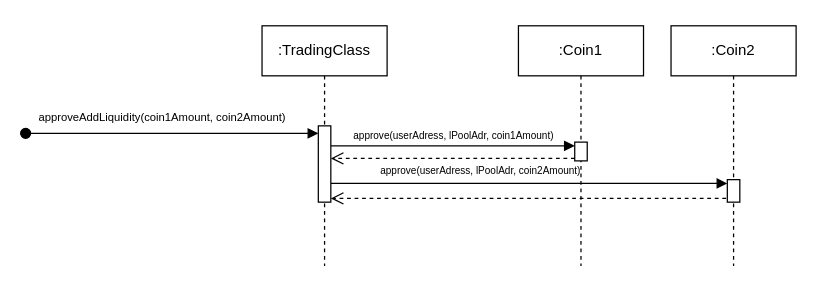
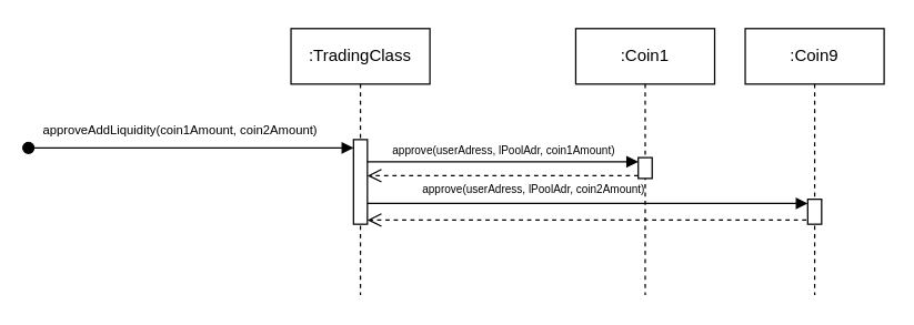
  <mxCell id="0" />
  <mxCell id="1" parent="0" />
  <mxCell id="2" value=":Coin1" style="shape=umlLifeline;perimeter=lifelinePerimeter;whiteSpace=wrap;html=1;container=0;dropTarget=0;collapsible=0;recursiveResize=0;outlineConnect=0;portConstraint=eastwest;newEdgeStyle={&quot;edgeStyle&quot;:&quot;elbowEdgeStyle&quot;,&quot;elbow&quot;:&quot;vertical&quot;,&quot;curved&quot;:0,&quot;rounded&quot;:0};" parent="1" vertex="1"><mxGeometry x="414" y="20" width="100" height="192" as="geometry" /></mxCell>
  <mxCell id="3" value="" style="html=1;points=[];perimeter=orthogonalPerimeter;outlineConnect=0;targetShapes=umlLifeline;portConstraint=eastwest;newEdgeStyle={&quot;edgeStyle&quot;:&quot;elbowEdgeStyle&quot;,&quot;elbow&quot;:&quot;vertical&quot;,&quot;curved&quot;:0,&quot;rounded&quot;:0};" parent="2" vertex="1"><mxGeometry x="45" y="93" width="10" height="15" as="geometry" /></mxCell>
  <mxCell id="4" value="" style="html=1;verticalAlign=bottom;endArrow=open;dashed=1;endSize=8;edgeStyle=elbowEdgeStyle;elbow=vertical;curved=0;rounded=0;" parent="1" edge="1" target="15"><mxGeometry y="-40" relative="1" as="geometry"><mxPoint x="289" y="126" as="targetPoint" /><Array as="points"><mxPoint x="384" y="126" /></Array><mxPoint x="459" y="126" as="sourcePoint" /><mxPoint as="offset" /></mxGeometry></mxCell>
- <mxCell id="5" value="&lt;div&gt;:Coin2&lt;/div&gt;" style="shape=umlLifeline;perimeter=lifelinePerimeter;whiteSpace=wrap;html=1;container=0;dropTarget=0;collapsible=0;recursiveResize=0;outlineConnect=0;portConstraint=eastwest;newEdgeStyle={&quot;edgeStyle&quot;:&quot;elbowEdgeStyle&quot;,&quot;elbow&quot;:&quot;vertical&quot;,&quot;curved&quot;:0,&quot;rounded&quot;:0};" parent="1" vertex="1"><mxGeometry x="536" y="20" width="100" height="192" as="geometry" /></mxCell>
+ <mxCell id="5" value="&lt;div&gt;:Coin9&lt;/div&gt;" style="shape=umlLifeline;perimeter=lifelinePerimeter;whiteSpace=wrap;html=1;container=0;dropTarget=0;collapsible=0;recursiveResize=0;outlineConnect=0;portConstraint=eastwest;newEdgeStyle={&quot;edgeStyle&quot;:&quot;elbowEdgeStyle&quot;,&quot;elbow&quot;:&quot;vertical&quot;,&quot;curved&quot;:0,&quot;rounded&quot;:0};" parent="1" vertex="1"><mxGeometry x="536" y="20" width="100" height="192" as="geometry" /></mxCell>
  <mxCell id="6" value="" style="html=1;points=[];perimeter=orthogonalPerimeter;outlineConnect=0;targetShapes=umlLifeline;portConstraint=eastwest;newEdgeStyle={&quot;edgeStyle&quot;:&quot;elbowEdgeStyle&quot;,&quot;elbow&quot;:&quot;vertical&quot;,&quot;curved&quot;:0,&quot;rounded&quot;:0};" parent="5" vertex="1"><mxGeometry x="45" y="123" width="10" height="18" as="geometry" /></mxCell>
  <mxCell id="7" value="&lt;font style=&quot;font-size: 8px;&quot;&gt;approve(userAdress, lPoolAdr, coin2Amount)&lt;/font&gt;" style="text;whiteSpace=wrap;html=1;" vertex="1" parent="1"><mxGeometry x="302" y="121" width="170" height="40" as="geometry" /></mxCell>
  <mxCell id="8" value="" style="endArrow=classic;html=1;rounded=0;" edge="1" parent="1" source="7"><mxGeometry width="50" height="50" relative="1" as="geometry"><mxPoint x="422" y="178" as="sourcePoint" /><mxPoint x="472" y="128" as="targetPoint" /></mxGeometry></mxCell>
  <mxCell id="9" value="" style="html=1;verticalAlign=bottom;endArrow=block;edgeStyle=elbowEdgeStyle;elbow=vertical;curved=0;rounded=0;" edge="1" parent="1" source="15" target="6"><mxGeometry x="1" y="-50" relative="1" as="geometry"><mxPoint x="290" y="146" as="sourcePoint" /><Array as="points"><mxPoint x="375" y="146" /></Array><mxPoint x="47" y="-32" as="offset" /><mxPoint x="524" y="152" as="targetPoint" /></mxGeometry></mxCell>
  <mxCell id="10" value="" style="html=1;verticalAlign=bottom;endArrow=open;dashed=1;endSize=8;edgeStyle=elbowEdgeStyle;elbow=vertical;curved=0;rounded=0;" edge="1" parent="1" target="15"><mxGeometry y="-40" relative="1" as="geometry"><mxPoint x="289" y="158" as="targetPoint" /><Array as="points"><mxPoint x="505" y="158" /></Array><mxPoint x="580" y="158" as="sourcePoint" /><mxPoint as="offset" /></mxGeometry></mxCell>
  <mxCell id="11" value="&lt;font style=&quot;font-size: 8px;&quot;&gt;approve(userAdress, lPoolAdr, coin1Amount)&lt;/font&gt;" style="html=1;verticalAlign=bottom;endArrow=block;edgeStyle=elbowEdgeStyle;elbow=vertical;curved=0;rounded=0;" edge="1" parent="1" source="15"><mxGeometry relative="1" as="geometry"><mxPoint x="289" y="116" as="sourcePoint" /><Array as="points"><mxPoint x="374" y="116" /></Array><mxPoint as="offset" /><mxPoint x="459" y="116" as="targetPoint" /></mxGeometry></mxCell>
  <mxCell id="12" value="" style="html=1;verticalAlign=bottom;startArrow=oval;endArrow=block;startSize=8;edgeStyle=elbowEdgeStyle;elbow=vertical;curved=0;rounded=0;" edge="1" parent="1"><mxGeometry relative="1" as="geometry"><mxPoint x="20" y="106" as="sourcePoint" /><mxPoint x="254" y="106" as="targetPoint" /></mxGeometry></mxCell>
  <mxCell id="13" value="&lt;font style=&quot;font-size: 9px;&quot;&gt;approveAddLiquidity(coin1Amount, coin2Amount)&lt;/font&gt;" style="edgeLabel;html=1;align=center;verticalAlign=middle;resizable=0;points=[];" vertex="1" connectable="0" parent="12"><mxGeometry x="-0.771" y="-1" relative="1" as="geometry"><mxPoint x="81" y="-15" as="offset" /></mxGeometry></mxCell>
  <mxCell id="14" value=":TradingClass" style="shape=umlLifeline;perimeter=lifelinePerimeter;whiteSpace=wrap;html=1;container=0;dropTarget=0;collapsible=0;recursiveResize=0;outlineConnect=0;portConstraint=eastwest;newEdgeStyle={&quot;edgeStyle&quot;:&quot;elbowEdgeStyle&quot;,&quot;elbow&quot;:&quot;vertical&quot;,&quot;curved&quot;:0,&quot;rounded&quot;:0};" vertex="1" parent="1"><mxGeometry x="209" y="20" width="100" height="192" as="geometry" /></mxCell>
  <mxCell id="15" value="" style="html=1;points=[];perimeter=orthogonalPerimeter;outlineConnect=0;targetShapes=umlLifeline;portConstraint=eastwest;newEdgeStyle={&quot;edgeStyle&quot;:&quot;elbowEdgeStyle&quot;,&quot;elbow&quot;:&quot;vertical&quot;,&quot;curved&quot;:0,&quot;rounded&quot;:0};" vertex="1" parent="14"><mxGeometry x="45" y="80" width="10" height="61" as="geometry" /></mxCell>
